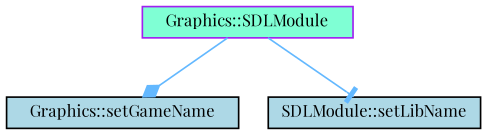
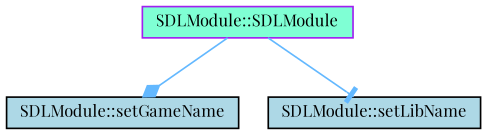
  digraph {
    fontname="Playfair Display"
    rankdir=TB
    node [color=black fillcolor=lightblue fontname="Playfair Display" fontsize=10 shape=box style=filled]
    edge [color=steelblue1 fontname="Playfair Display" fontsize=10 labelfontname=Helvetica labelfontsize=10 style=solid]
-   n1 [color=purple fillcolor=aquamarine fontcolor=black height=0.2 label="Graphics::SDLModule" width=0.4]
-   n2 [height=0.2 label="Graphics::setGameName" width=0.4]
+   n1 [color=purple fillcolor=aquamarine fontcolor=black height=0.2 label="SDLModule::SDLModule" width=0.4]
+   n2 [height=0.2 label="SDLModule::setGameName" width=0.4]
    n3 [height=0.2 label="SDLModule::setLibName" width=0.4]
    n1 -> n2 [arrowhead=diamond]
    n1 -> n3 [arrowhead=tee]
  }
